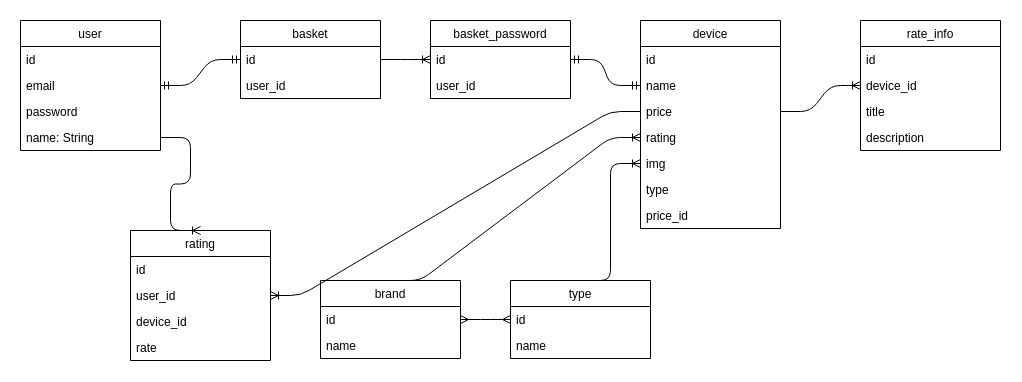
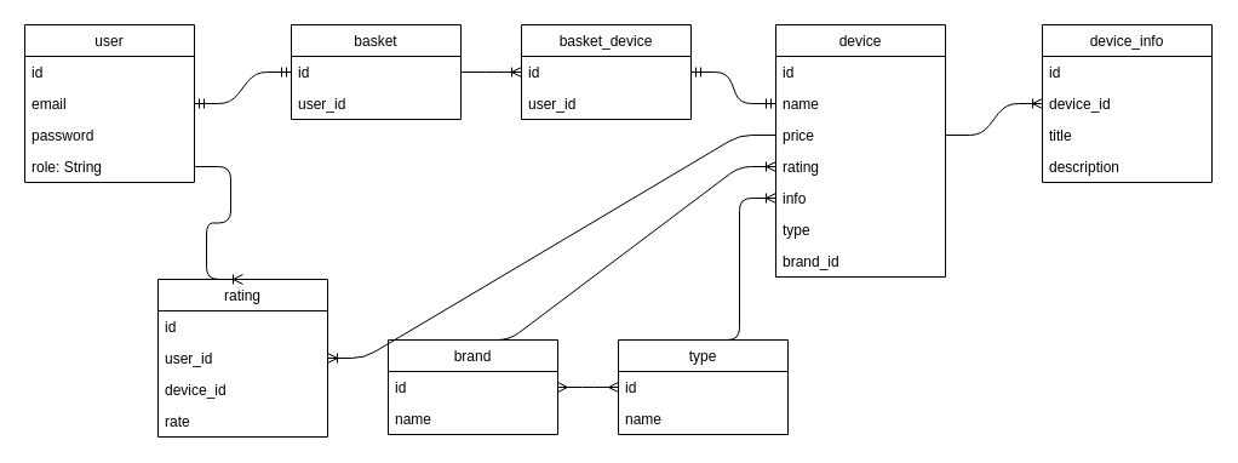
  <mxCell id="0" />
  <mxCell id="1" parent="0" />
  <mxCell id="2" value="user" style="swimlane;fontStyle=0;childLayout=stackLayout;horizontal=1;startSize=26;fillColor=none;horizontalStack=0;resizeParent=1;resizeParentMax=0;resizeLast=0;collapsible=1;marginBottom=0;" vertex="1" parent="1"><mxGeometry x="20" y="20" width="140" height="130" as="geometry" /></mxCell>
  <mxCell id="3" value="id" style="text;strokeColor=none;fillColor=none;align=left;verticalAlign=top;spacingLeft=4;spacingRight=4;overflow=hidden;rotatable=0;points=[[0,0.5],[1,0.5]];portConstraint=eastwest;" vertex="1" parent="2"><mxGeometry y="26" width="140" height="26" as="geometry" /></mxCell>
  <mxCell id="4" value="email" style="text;strokeColor=none;fillColor=none;align=left;verticalAlign=top;spacingLeft=4;spacingRight=4;overflow=hidden;rotatable=0;points=[[0,0.5],[1,0.5]];portConstraint=eastwest;" vertex="1" parent="2"><mxGeometry y="52" width="140" height="26" as="geometry" /></mxCell>
  <mxCell id="5" value="password" style="text;strokeColor=none;fillColor=none;align=left;verticalAlign=top;spacingLeft=4;spacingRight=4;overflow=hidden;rotatable=0;points=[[0,0.5],[1,0.5]];portConstraint=eastwest;" vertex="1" parent="2"><mxGeometry y="78" width="140" height="26" as="geometry" /></mxCell>
- <mxCell id="6" value="name: String" style="text;strokeColor=none;fillColor=none;align=left;verticalAlign=top;spacingLeft=4;spacingRight=4;overflow=hidden;rotatable=0;points=[[0,0.5],[1,0.5]];portConstraint=eastwest;" vertex="1" parent="2"><mxGeometry y="104" width="140" height="26" as="geometry" /></mxCell>
+ <mxCell id="6" value="role: String" style="text;strokeColor=none;fillColor=none;align=left;verticalAlign=top;spacingLeft=4;spacingRight=4;overflow=hidden;rotatable=0;points=[[0,0.5],[1,0.5]];portConstraint=eastwest;" vertex="1" parent="2"><mxGeometry y="104" width="140" height="26" as="geometry" /></mxCell>
  <mxCell id="7" value="basket" style="swimlane;fontStyle=0;childLayout=stackLayout;horizontal=1;startSize=26;fillColor=none;horizontalStack=0;resizeParent=1;resizeParentMax=0;resizeLast=0;collapsible=1;marginBottom=0;" vertex="1" parent="1"><mxGeometry x="240" y="20" width="140" height="78" as="geometry" /></mxCell>
  <mxCell id="8" value="id" style="text;strokeColor=none;fillColor=none;align=left;verticalAlign=top;spacingLeft=4;spacingRight=4;overflow=hidden;rotatable=0;points=[[0,0.5],[1,0.5]];portConstraint=eastwest;" vertex="1" parent="7"><mxGeometry y="26" width="140" height="26" as="geometry" /></mxCell>
  <mxCell id="9" value="user_id" style="text;strokeColor=none;fillColor=none;align=left;verticalAlign=top;spacingLeft=4;spacingRight=4;overflow=hidden;rotatable=0;points=[[0,0.5],[1,0.5]];portConstraint=eastwest;" vertex="1" parent="7"><mxGeometry y="52" width="140" height="26" as="geometry" /></mxCell>
  <mxCell id="10" value="device" style="swimlane;fontStyle=0;childLayout=stackLayout;horizontal=1;startSize=26;fillColor=none;horizontalStack=0;resizeParent=1;resizeParentMax=0;resizeLast=0;collapsible=1;marginBottom=0;" vertex="1" parent="1"><mxGeometry x="640" y="20" width="140" height="208" as="geometry" /></mxCell>
  <mxCell id="11" value="id" style="text;strokeColor=none;fillColor=none;align=left;verticalAlign=top;spacingLeft=4;spacingRight=4;overflow=hidden;rotatable=0;points=[[0,0.5],[1,0.5]];portConstraint=eastwest;" vertex="1" parent="10"><mxGeometry y="26" width="140" height="26" as="geometry" /></mxCell>
  <mxCell id="12" value="name" style="text;strokeColor=none;fillColor=none;align=left;verticalAlign=top;spacingLeft=4;spacingRight=4;overflow=hidden;rotatable=0;points=[[0,0.5],[1,0.5]];portConstraint=eastwest;" vertex="1" parent="10"><mxGeometry y="52" width="140" height="26" as="geometry" /></mxCell>
  <mxCell id="13" value="price" style="text;strokeColor=none;fillColor=none;align=left;verticalAlign=top;spacingLeft=4;spacingRight=4;overflow=hidden;rotatable=0;points=[[0,0.5],[1,0.5]];portConstraint=eastwest;" vertex="1" parent="10"><mxGeometry y="78" width="140" height="26" as="geometry" /></mxCell>
  <mxCell id="14" value="rating" style="text;strokeColor=none;fillColor=none;align=left;verticalAlign=top;spacingLeft=4;spacingRight=4;overflow=hidden;rotatable=0;points=[[0,0.5],[1,0.5]];portConstraint=eastwest;" vertex="1" parent="10"><mxGeometry y="104" width="140" height="26" as="geometry" /></mxCell>
- <mxCell id="15" value="img" style="text;strokeColor=none;fillColor=none;align=left;verticalAlign=top;spacingLeft=4;spacingRight=4;overflow=hidden;rotatable=0;points=[[0,0.5],[1,0.5]];portConstraint=eastwest;" vertex="1" parent="10"><mxGeometry y="130" width="140" height="26" as="geometry" /></mxCell>
+ <mxCell id="15" value="info" style="text;strokeColor=none;fillColor=none;align=left;verticalAlign=top;spacingLeft=4;spacingRight=4;overflow=hidden;rotatable=0;points=[[0,0.5],[1,0.5]];portConstraint=eastwest;" vertex="1" parent="10"><mxGeometry y="130" width="140" height="26" as="geometry" /></mxCell>
  <mxCell id="16" value="type" style="text;strokeColor=none;fillColor=none;align=left;verticalAlign=top;spacingLeft=4;spacingRight=4;overflow=hidden;rotatable=0;points=[[0,0.5],[1,0.5]];portConstraint=eastwest;" vertex="1" parent="10"><mxGeometry y="156" width="140" height="26" as="geometry" /></mxCell>
- <mxCell id="17" value="price_id" style="text;strokeColor=none;fillColor=none;align=left;verticalAlign=top;spacingLeft=4;spacingRight=4;overflow=hidden;rotatable=0;points=[[0,0.5],[1,0.5]];portConstraint=eastwest;" vertex="1" parent="10"><mxGeometry y="182" width="140" height="26" as="geometry" /></mxCell>
+ <mxCell id="17" value="brand_id" style="text;strokeColor=none;fillColor=none;align=left;verticalAlign=top;spacingLeft=4;spacingRight=4;overflow=hidden;rotatable=0;points=[[0,0.5],[1,0.5]];portConstraint=eastwest;" vertex="1" parent="10"><mxGeometry y="182" width="140" height="26" as="geometry" /></mxCell>
  <mxCell id="18" value="type" style="swimlane;fontStyle=0;childLayout=stackLayout;horizontal=1;startSize=26;fillColor=none;horizontalStack=0;resizeParent=1;resizeParentMax=0;resizeLast=0;collapsible=1;marginBottom=0;" vertex="1" parent="1"><mxGeometry x="510" y="280" width="140" height="78" as="geometry" /></mxCell>
  <mxCell id="19" value="id" style="text;strokeColor=none;fillColor=none;align=left;verticalAlign=top;spacingLeft=4;spacingRight=4;overflow=hidden;rotatable=0;points=[[0,0.5],[1,0.5]];portConstraint=eastwest;" vertex="1" parent="18"><mxGeometry y="26" width="140" height="26" as="geometry" /></mxCell>
  <mxCell id="20" value="name" style="text;strokeColor=none;fillColor=none;align=left;verticalAlign=top;spacingLeft=4;spacingRight=4;overflow=hidden;rotatable=0;points=[[0,0.5],[1,0.5]];portConstraint=eastwest;" vertex="1" parent="18"><mxGeometry y="52" width="140" height="26" as="geometry" /></mxCell>
  <mxCell id="21" value="brand" style="swimlane;fontStyle=0;childLayout=stackLayout;horizontal=1;startSize=26;fillColor=none;horizontalStack=0;resizeParent=1;resizeParentMax=0;resizeLast=0;collapsible=1;marginBottom=0;" vertex="1" parent="1"><mxGeometry x="320" y="280" width="140" height="78" as="geometry" /></mxCell>
  <mxCell id="22" value="id" style="text;strokeColor=none;fillColor=none;align=left;verticalAlign=top;spacingLeft=4;spacingRight=4;overflow=hidden;rotatable=0;points=[[0,0.5],[1,0.5]];portConstraint=eastwest;" vertex="1" parent="21"><mxGeometry y="26" width="140" height="26" as="geometry" /></mxCell>
  <mxCell id="23" value="name" style="text;strokeColor=none;fillColor=none;align=left;verticalAlign=top;spacingLeft=4;spacingRight=4;overflow=hidden;rotatable=0;points=[[0,0.5],[1,0.5]];portConstraint=eastwest;" vertex="1" parent="21"><mxGeometry y="52" width="140" height="26" as="geometry" /></mxCell>
  <mxCell id="24" value="" style="edgeStyle=entityRelationEdgeStyle;fontSize=12;html=1;endArrow=ERmandOne;startArrow=ERmandOne;entryX=0;entryY=0.5;entryDx=0;entryDy=0;exitX=1;exitY=0.5;exitDx=0;exitDy=0;" edge="1" parent="1" source="4" target="8"><mxGeometry width="100" height="100" relative="1" as="geometry"><mxPoint x="160" y="80" as="sourcePoint" /><mxPoint x="260" as="targetPoint" y="-20" /></mxGeometry></mxCell>
  <mxCell id="25" value="" style="edgeStyle=entityRelationEdgeStyle;fontSize=12;html=1;endArrow=ERoneToMany;exitX=0.5;exitY=0;exitDx=0;exitDy=0;entryX=0;entryY=0.5;entryDx=0;entryDy=0;" edge="1" parent="1" source="21" target="14"><mxGeometry width="100" height="100" relative="1" as="geometry"><mxPoint x="370" y="250" as="sourcePoint" /><mxPoint x="470" y="150" as="targetPoint" /></mxGeometry></mxCell>
  <mxCell id="26" value="" style="edgeStyle=entityRelationEdgeStyle;fontSize=12;html=1;endArrow=ERoneToMany;exitX=0.5;exitY=0;exitDx=0;exitDy=0;entryX=0;entryY=0.5;entryDx=0;entryDy=0;" edge="1" parent="1" source="18" target="15"><mxGeometry width="100" height="100" relative="1" as="geometry"><mxPoint x="390" y="320" as="sourcePoint" /><mxPoint x="490" y="220" as="targetPoint" /></mxGeometry></mxCell>
  <mxCell id="27" value="" style="edgeStyle=entityRelationEdgeStyle;fontSize=12;html=1;endArrow=ERmany;startArrow=ERmany;entryX=0;entryY=0.5;entryDx=0;entryDy=0;exitX=1;exitY=0.5;exitDx=0;exitDy=0;" edge="1" parent="1" source="22" target="19"><mxGeometry width="100" height="100" relative="1" as="geometry"><mxPoint x="390" y="320" as="sourcePoint" /><mxPoint x="490" y="220" as="targetPoint" /></mxGeometry></mxCell>
- <mxCell id="28" value="rate_info" style="swimlane;fontStyle=0;childLayout=stackLayout;horizontal=1;startSize=26;fillColor=none;horizontalStack=0;resizeParent=1;resizeParentMax=0;resizeLast=0;collapsible=1;marginBottom=0;" vertex="1" parent="1"><mxGeometry x="860" y="20" width="140" height="130" as="geometry" /></mxCell>
+ <mxCell id="28" value="device_info" style="swimlane;fontStyle=0;childLayout=stackLayout;horizontal=1;startSize=26;fillColor=none;horizontalStack=0;resizeParent=1;resizeParentMax=0;resizeLast=0;collapsible=1;marginBottom=0;" vertex="1" parent="1"><mxGeometry x="860" y="20" width="140" height="130" as="geometry" /></mxCell>
  <mxCell id="29" value="id" style="text;strokeColor=none;fillColor=none;align=left;verticalAlign=top;spacingLeft=4;spacingRight=4;overflow=hidden;rotatable=0;points=[[0,0.5],[1,0.5]];portConstraint=eastwest;" vertex="1" parent="28"><mxGeometry y="26" width="140" height="26" as="geometry" /></mxCell>
  <mxCell id="30" value="device_id" style="text;strokeColor=none;fillColor=none;align=left;verticalAlign=top;spacingLeft=4;spacingRight=4;overflow=hidden;rotatable=0;points=[[0,0.5],[1,0.5]];portConstraint=eastwest;" vertex="1" parent="28"><mxGeometry y="52" width="140" height="26" as="geometry" /></mxCell>
  <mxCell id="31" value="title" style="text;strokeColor=none;fillColor=none;align=left;verticalAlign=top;spacingLeft=4;spacingRight=4;overflow=hidden;rotatable=0;points=[[0,0.5],[1,0.5]];portConstraint=eastwest;" vertex="1" parent="28"><mxGeometry y="78" width="140" height="26" as="geometry" /></mxCell>
  <mxCell id="32" value="description" style="text;strokeColor=none;fillColor=none;align=left;verticalAlign=top;spacingLeft=4;spacingRight=4;overflow=hidden;rotatable=0;points=[[0,0.5],[1,0.5]];portConstraint=eastwest;" vertex="1" parent="28"><mxGeometry y="104" width="140" height="26" as="geometry" /></mxCell>
  <mxCell id="33" value="" style="edgeStyle=entityRelationEdgeStyle;fontSize=12;html=1;endArrow=ERoneToMany;exitX=1;exitY=0.5;exitDx=0;exitDy=0;entryX=0;entryY=0.5;entryDx=0;entryDy=0;" edge="1" parent="1" source="13" target="30"><mxGeometry width="100" height="100" relative="1" as="geometry"><mxPoint x="800" y="270" as="sourcePoint" /><mxPoint x="900" y="170" as="targetPoint" /></mxGeometry></mxCell>
- <mxCell id="34" value="basket_password" style="swimlane;fontStyle=0;childLayout=stackLayout;horizontal=1;startSize=26;fillColor=none;horizontalStack=0;resizeParent=1;resizeParentMax=0;resizeLast=0;collapsible=1;marginBottom=0;" vertex="1" parent="1"><mxGeometry x="430" y="20" width="140" height="78" as="geometry" /></mxCell>
+ <mxCell id="34" value="basket_device" style="swimlane;fontStyle=0;childLayout=stackLayout;horizontal=1;startSize=26;fillColor=none;horizontalStack=0;resizeParent=1;resizeParentMax=0;resizeLast=0;collapsible=1;marginBottom=0;" vertex="1" parent="1"><mxGeometry x="430" y="20" width="140" height="78" as="geometry" /></mxCell>
  <mxCell id="35" value="id" style="text;strokeColor=none;fillColor=none;align=left;verticalAlign=top;spacingLeft=4;spacingRight=4;overflow=hidden;rotatable=0;points=[[0,0.5],[1,0.5]];portConstraint=eastwest;" vertex="1" parent="34"><mxGeometry y="26" width="140" height="26" as="geometry" /></mxCell>
  <mxCell id="36" value="user_id" style="text;strokeColor=none;fillColor=none;align=left;verticalAlign=top;spacingLeft=4;spacingRight=4;overflow=hidden;rotatable=0;points=[[0,0.5],[1,0.5]];portConstraint=eastwest;" vertex="1" parent="34"><mxGeometry y="52" width="140" height="26" as="geometry" /></mxCell>
  <mxCell id="37" value="" style="edgeStyle=entityRelationEdgeStyle;fontSize=12;html=1;endArrow=ERoneToMany;exitX=1;exitY=0.5;exitDx=0;exitDy=0;entryX=0;entryY=0.5;entryDx=0;entryDy=0;" edge="1" parent="1" source="8" target="35"><mxGeometry width="100" height="100" relative="1" as="geometry"><mxPoint x="390" y="320" as="sourcePoint" /><mxPoint x="490" y="220" as="targetPoint" /></mxGeometry></mxCell>
  <mxCell id="38" value="" style="edgeStyle=entityRelationEdgeStyle;fontSize=12;html=1;endArrow=ERmandOne;startArrow=ERmandOne;entryX=0;entryY=0.5;entryDx=0;entryDy=0;exitX=1;exitY=0.5;exitDx=0;exitDy=0;" edge="1" parent="1" source="35" target="12"><mxGeometry width="100" height="100" relative="1" as="geometry"><mxPoint x="390" y="320" as="sourcePoint" /><mxPoint x="490" y="220" as="targetPoint" /></mxGeometry></mxCell>
  <mxCell id="39" value="rating" style="swimlane;fontStyle=0;childLayout=stackLayout;horizontal=1;startSize=26;fillColor=none;horizontalStack=0;resizeParent=1;resizeParentMax=0;resizeLast=0;collapsible=1;marginBottom=0;" vertex="1" parent="1"><mxGeometry x="130" y="230" width="140" height="130" as="geometry" /></mxCell>
  <mxCell id="40" value="id" style="text;strokeColor=none;fillColor=none;align=left;verticalAlign=top;spacingLeft=4;spacingRight=4;overflow=hidden;rotatable=0;points=[[0,0.5],[1,0.5]];portConstraint=eastwest;" vertex="1" parent="39"><mxGeometry y="26" width="140" height="26" as="geometry" /></mxCell>
  <mxCell id="41" value="user_id" style="text;strokeColor=none;fillColor=none;align=left;verticalAlign=top;spacingLeft=4;spacingRight=4;overflow=hidden;rotatable=0;points=[[0,0.5],[1,0.5]];portConstraint=eastwest;" vertex="1" parent="39"><mxGeometry y="52" width="140" height="26" as="geometry" /></mxCell>
  <mxCell id="42" value="device_id" style="text;strokeColor=none;fillColor=none;align=left;verticalAlign=top;spacingLeft=4;spacingRight=4;overflow=hidden;rotatable=0;points=[[0,0.5],[1,0.5]];portConstraint=eastwest;" vertex="1" parent="39"><mxGeometry y="78" width="140" height="26" as="geometry" /></mxCell>
  <mxCell id="43" value="rate" style="text;strokeColor=none;fillColor=none;align=left;verticalAlign=top;spacingLeft=4;spacingRight=4;overflow=hidden;rotatable=0;points=[[0,0.5],[1,0.5]];portConstraint=eastwest;" vertex="1" parent="39"><mxGeometry y="104" width="140" height="26" as="geometry" /></mxCell>
  <mxCell id="44" value="" style="edgeStyle=entityRelationEdgeStyle;fontSize=12;html=1;endArrow=ERoneToMany;entryX=1;entryY=0.5;entryDx=0;entryDy=0;exitX=0;exitY=0.5;exitDx=0;exitDy=0;" edge="1" parent="1" source="13" target="41"><mxGeometry width="100" height="100" relative="1" as="geometry"><mxPoint x="350" y="250" as="sourcePoint" /><mxPoint x="450" y="150" as="targetPoint" /></mxGeometry></mxCell>
  <mxCell id="45" value="" style="edgeStyle=entityRelationEdgeStyle;fontSize=12;html=1;endArrow=ERoneToMany;entryX=0.5;entryY=0;entryDx=0;entryDy=0;exitX=1;exitY=0.5;exitDx=0;exitDy=0;" edge="1" parent="1" source="6" target="39"><mxGeometry width="100" height="100" relative="1" as="geometry"><mxPoint x="-30" y="315" as="sourcePoint" /><mxPoint x="70" y="215" as="targetPoint" /></mxGeometry></mxCell>
